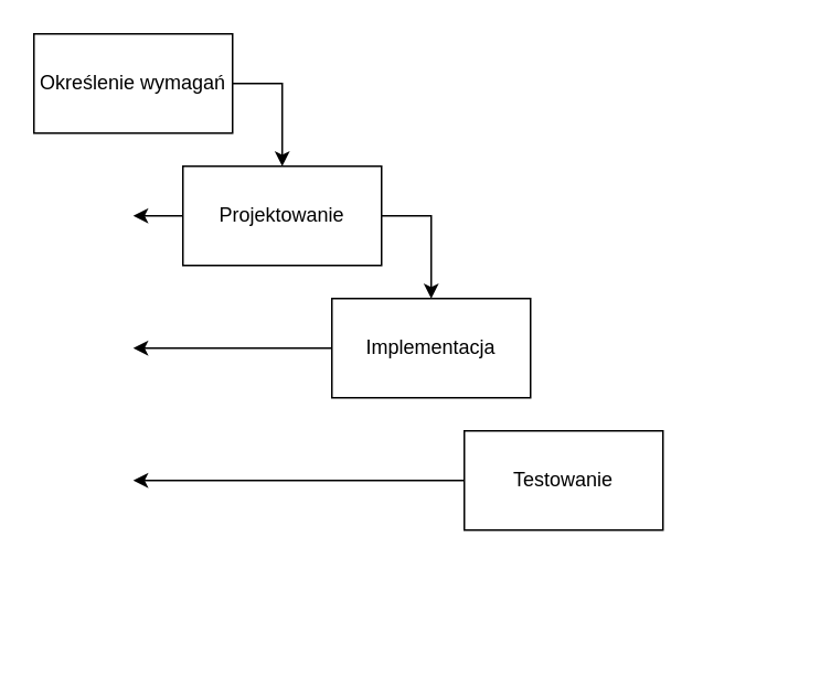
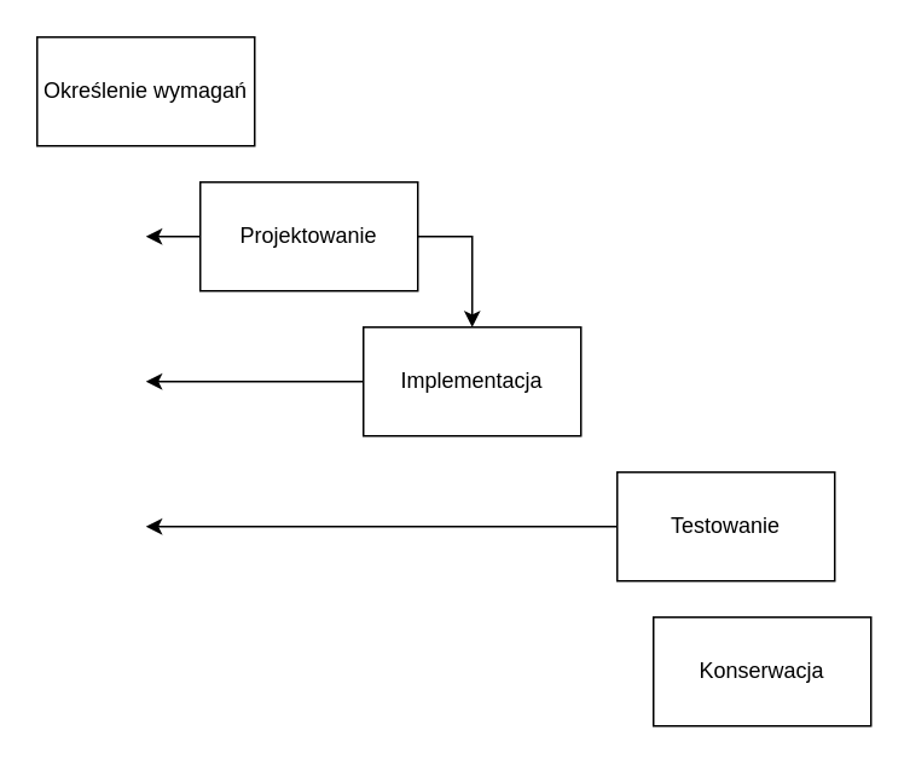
  <mxCell id="0" />
  <mxCell id="1" parent="0" />
- <mxCell id="2" style="edgeStyle=orthogonalEdgeStyle;rounded=0;orthogonalLoop=1;jettySize=auto;html=1;exitX=1;exitY=0.5;exitDx=0;exitDy=0;entryX=0.5;entryY=0;entryDx=0;entryDy=0;" edge="1" parent="1" source="3" target="6"><mxGeometry relative="1" as="geometry" /></mxCell>
  <mxCell id="3" value="Określenie wymagań" style="rounded=0;whiteSpace=wrap;html=1;" vertex="1" parent="1"><mxGeometry x="20" y="20" width="120" height="60" as="geometry" /></mxCell>
  <mxCell id="4" style="edgeStyle=orthogonalEdgeStyle;rounded=0;orthogonalLoop=1;jettySize=auto;html=1;exitX=1;exitY=0.5;exitDx=0;exitDy=0;" edge="1" parent="1" source="6" target="8"><mxGeometry relative="1" as="geometry" /></mxCell>
  <mxCell id="5" style="edgeStyle=orthogonalEdgeStyle;rounded=0;orthogonalLoop=1;jettySize=auto;html=1;exitX=0;exitY=0.5;exitDx=0;exitDy=0;" edge="1" parent="1" source="6"><mxGeometry relative="1" as="geometry"><mxPoint x="80" y="130" as="targetPoint" /></mxGeometry></mxCell>
  <mxCell id="6" value="Projektowanie" style="rounded=0;whiteSpace=wrap;html=1;" vertex="1" parent="1"><mxGeometry x="110" y="100" width="120" height="60" as="geometry" /></mxCell>
  <mxCell id="7" style="edgeStyle=orthogonalEdgeStyle;rounded=0;orthogonalLoop=1;jettySize=auto;html=1;exitX=0;exitY=0.5;exitDx=0;exitDy=0;" edge="1" parent="1" source="8"><mxGeometry relative="1" as="geometry"><mxPoint x="80" y="210" as="targetPoint" /></mxGeometry></mxCell>
  <mxCell id="8" value="Implementacja" style="rounded=0;whiteSpace=wrap;html=1;" vertex="1" parent="1"><mxGeometry x="200" y="180" width="120" height="60" as="geometry" /></mxCell>
  <mxCell id="9" style="edgeStyle=orthogonalEdgeStyle;rounded=0;orthogonalLoop=1;jettySize=auto;html=1;exitX=0;exitY=0.5;exitDx=0;exitDy=0;" edge="1" parent="1" source="10"><mxGeometry relative="1" as="geometry"><mxPoint x="80" y="290" as="targetPoint" /></mxGeometry></mxCell>
- <mxCell id="10" value="Testowanie" style="rounded=0;whiteSpace=wrap;html=1;" vertex="1" parent="1"><mxGeometry x="280" y="260" width="120" height="60" as="geometry" /></mxCell>
+ <mxCell id="10" value="Testowanie" style="rounded=0;whiteSpace=wrap;html=1;" vertex="1" parent="1"><mxGeometry x="340" y="260" width="120" height="60" as="geometry" /></mxCell>
+ <mxCell id="11" value="Konserwacja" style="rounded=0;whiteSpace=wrap;html=1;" vertex="1" parent="1"><mxGeometry x="360" y="340" width="120" height="60" as="geometry" /></mxCell>
